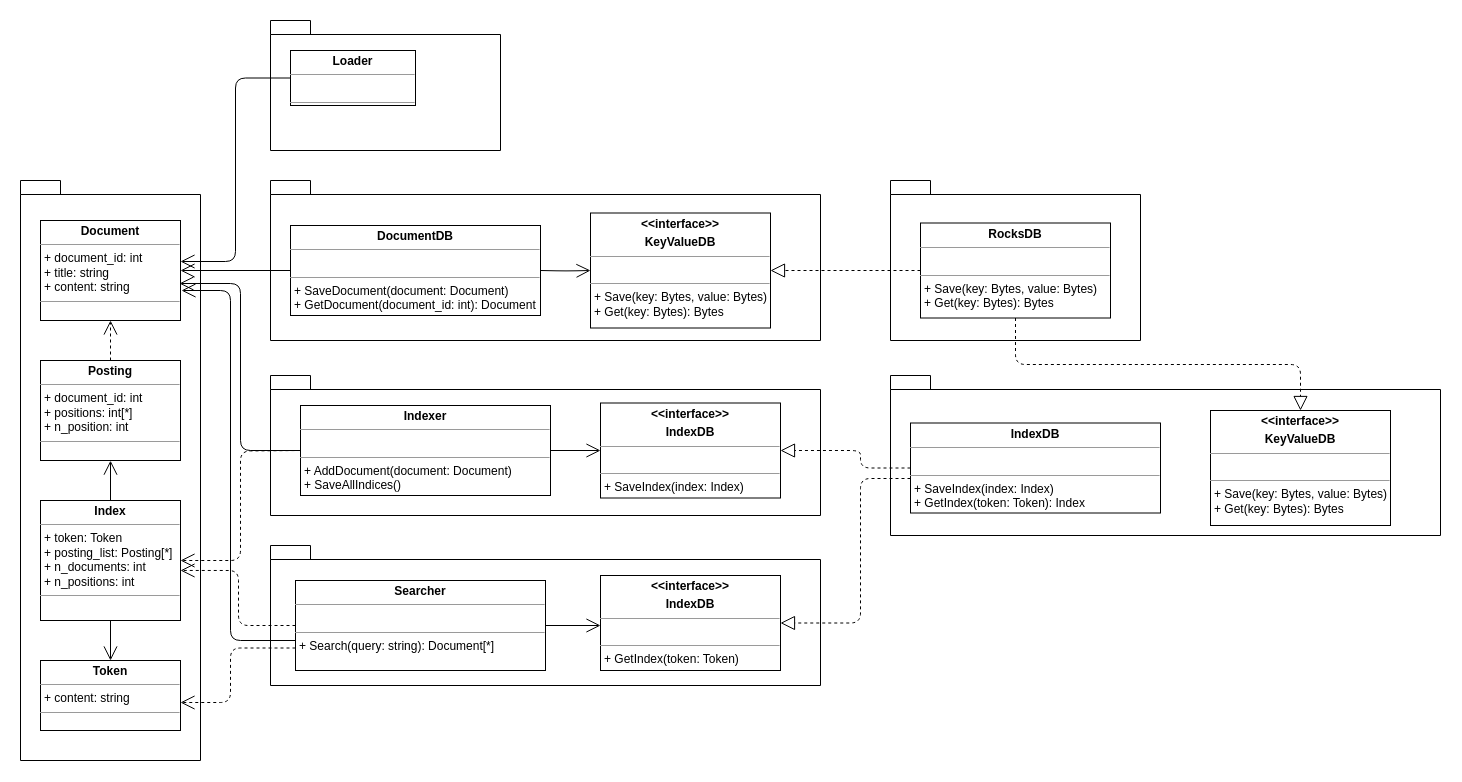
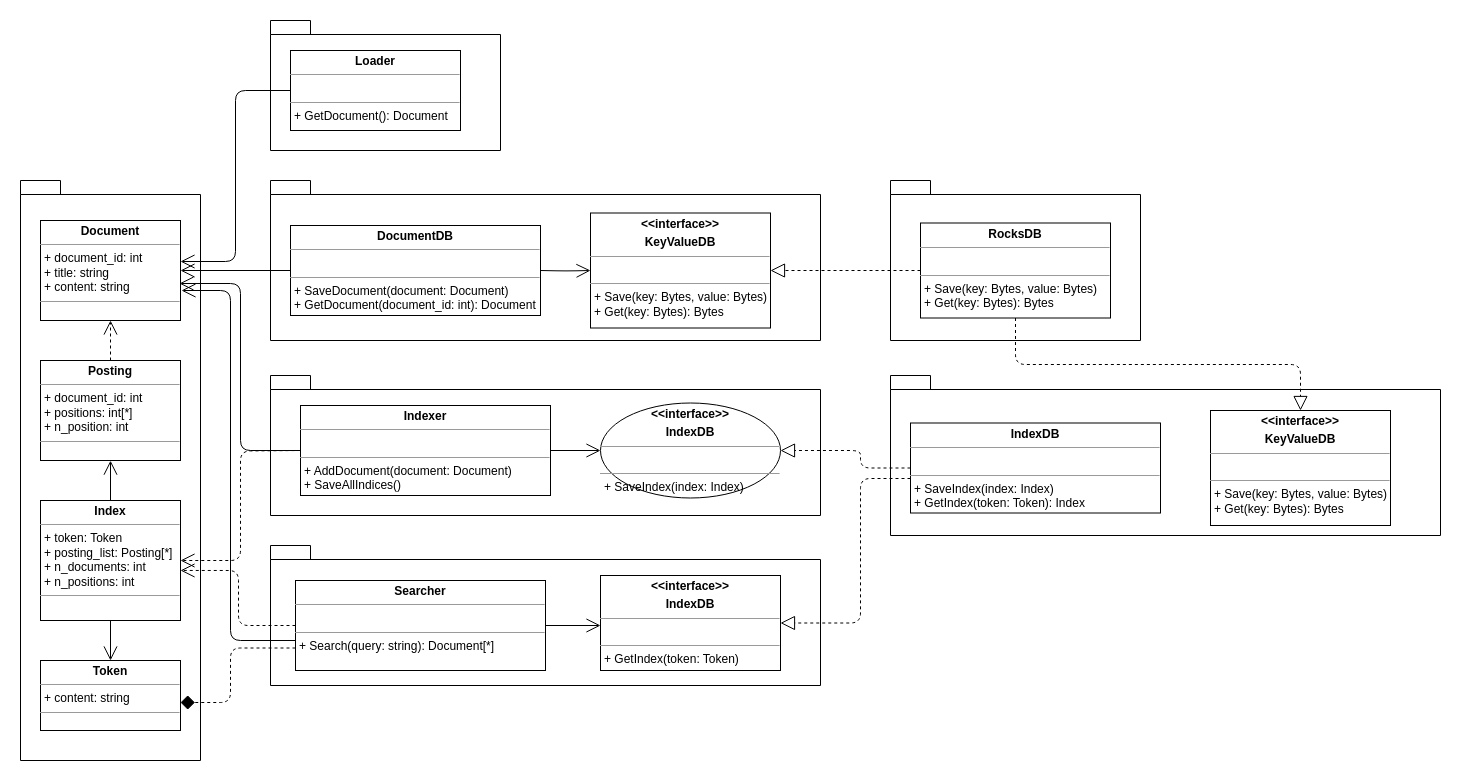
  <mxCell id="0" />
  <mxCell id="1" parent="0" />
  <mxCell id="2" value="" style="shape=folder;fontStyle=1;spacingTop=10;tabWidth=40;tabHeight=14;tabPosition=left;html=1;" vertex="1" parent="1"><mxGeometry x="890" width="250" height="160" as="geometry" y="180" /></mxCell>
  <mxCell id="3" value="" style="shape=folder;fontStyle=1;spacingTop=10;tabWidth=40;tabHeight=14;tabPosition=left;html=1;" vertex="1" parent="1"><mxGeometry x="270" y="375" width="550" height="140" as="geometry" /></mxCell>
  <mxCell id="4" value="" style="shape=folder;fontStyle=1;spacingTop=10;tabWidth=40;tabHeight=14;tabPosition=left;html=1;" vertex="1" parent="1"><mxGeometry x="270" y="545" width="550" height="140" as="geometry" /></mxCell>
  <mxCell id="5" value="" style="shape=folder;fontStyle=1;spacingTop=10;tabWidth=40;tabHeight=14;tabPosition=left;html=1;" vertex="1" parent="1"><mxGeometry x="890" y="375" width="550" height="160" as="geometry" /></mxCell>
  <mxCell id="6" value="" style="shape=folder;fontStyle=1;spacingTop=10;tabWidth=40;tabHeight=14;tabPosition=left;html=1;" vertex="1" parent="1"><mxGeometry x="270" width="550" height="160" as="geometry" y="180" /></mxCell>
  <mxCell id="7" value="" style="shape=folder;fontStyle=1;spacingTop=10;tabWidth=40;tabHeight=14;tabPosition=left;html=1;" vertex="1" parent="1"><mxGeometry x="270" y="20" width="230" height="130" as="geometry" /></mxCell>
  <mxCell id="8" value="" style="shape=folder;fontStyle=1;spacingTop=10;tabWidth=40;tabHeight=14;tabPosition=left;html=1;" vertex="1" parent="1"><mxGeometry x="20" width="180" height="580" as="geometry" y="180" /></mxCell>
  <mxCell id="9" value="&lt;p style=&quot;margin: 0px ; margin-top: 4px ; text-align: center&quot;&gt;&lt;b&gt;Document&lt;/b&gt;&lt;/p&gt;&lt;hr size=&quot;1&quot;&gt;&lt;p style=&quot;margin: 0px ; margin-left: 4px&quot;&gt;+ document_id: int&lt;/p&gt;&lt;p style=&quot;margin: 0px ; margin-left: 4px&quot;&gt;+ title: string&lt;/p&gt;&lt;p style=&quot;margin: 0px ; margin-left: 4px&quot;&gt;+ content: string&lt;/p&gt;&lt;hr size=&quot;1&quot;&gt;&lt;p style=&quot;margin: 0px ; margin-left: 4px&quot;&gt;&lt;br&gt;&lt;/p&gt;" style="verticalAlign=top;align=left;overflow=fill;fontSize=12;fontFamily=Helvetica;html=1;" vertex="1" parent="1"><mxGeometry x="40" y="220" width="140" height="100" as="geometry" /></mxCell>
  <mxCell id="10" value="&lt;p style=&quot;margin: 0px ; margin-top: 4px ; text-align: center&quot;&gt;&lt;b&gt;Posting&lt;/b&gt;&lt;/p&gt;&lt;hr size=&quot;1&quot;&gt;&lt;p style=&quot;margin: 0px ; margin-left: 4px&quot;&gt;+ document_id: int&lt;/p&gt;&lt;p style=&quot;margin: 0px ; margin-left: 4px&quot;&gt;+ positions: int[*]&lt;/p&gt;&lt;p style=&quot;margin: 0px ; margin-left: 4px&quot;&gt;+ n_position: int&lt;/p&gt;&lt;hr size=&quot;1&quot;&gt;&lt;p style=&quot;margin: 0px ; margin-left: 4px&quot;&gt;&lt;br&gt;&lt;/p&gt;" style="verticalAlign=top;align=left;overflow=fill;fontSize=12;fontFamily=Helvetica;html=1;" vertex="1" parent="1"><mxGeometry x="40" y="360" width="140" height="100" as="geometry" /></mxCell>
  <mxCell id="11" value="&lt;p style=&quot;margin: 0px ; margin-top: 4px ; text-align: center&quot;&gt;&lt;b&gt;Index&lt;/b&gt;&lt;/p&gt;&lt;hr size=&quot;1&quot;&gt;&lt;p style=&quot;margin: 0px ; margin-left: 4px&quot;&gt;+ token: Token&lt;/p&gt;&lt;p style=&quot;margin: 0px ; margin-left: 4px&quot;&gt;+ posting_list: Posting[*]&lt;/p&gt;&lt;p style=&quot;margin: 0px ; margin-left: 4px&quot;&gt;+ n_documents: int&lt;/p&gt;&lt;p style=&quot;margin: 0px ; margin-left: 4px&quot;&gt;+ n_positions: int&lt;/p&gt;&lt;hr size=&quot;1&quot;&gt;&lt;p style=&quot;margin: 0px ; margin-left: 4px&quot;&gt;&lt;br&gt;&lt;/p&gt;" style="verticalAlign=top;align=left;overflow=fill;fontSize=12;fontFamily=Helvetica;html=1;" vertex="1" parent="1"><mxGeometry x="40" y="500" width="140" height="120" as="geometry" /></mxCell>
- <mxCell id="12" value="&lt;p style=&quot;margin: 0px ; margin-top: 4px ; text-align: center&quot;&gt;&lt;b&gt;Loader&lt;/b&gt;&lt;/p&gt;&lt;hr size=&quot;1&quot;&gt;&lt;p style=&quot;margin: 0px ; margin-left: 4px&quot;&gt;&lt;br&gt;&lt;/p&gt;&lt;hr size=&quot;1&quot;&gt;&lt;p style=&quot;margin: 0px ; margin-left: 4px&quot;&gt;+ GetDocument(): Document&lt;/p&gt;" style="verticalAlign=top;align=left;overflow=fill;fontSize=12;fontFamily=Helvetica;html=1;" vertex="1" parent="1"><mxGeometry x="290" y="50" width="125" height="55" as="geometry" /></mxCell>
+ <mxCell id="12" value="&lt;p style=&quot;margin: 0px ; margin-top: 4px ; text-align: center&quot;&gt;&lt;b&gt;Loader&lt;/b&gt;&lt;/p&gt;&lt;hr size=&quot;1&quot;&gt;&lt;p style=&quot;margin: 0px ; margin-left: 4px&quot;&gt;&lt;br&gt;&lt;/p&gt;&lt;hr size=&quot;1&quot;&gt;&lt;p style=&quot;margin: 0px ; margin-left: 4px&quot;&gt;+ GetDocument(): Document&lt;/p&gt;" style="verticalAlign=top;align=left;overflow=fill;fontSize=12;fontFamily=Helvetica;html=1;" vertex="1" parent="1"><mxGeometry x="290" y="50" width="170" height="80" as="geometry" /></mxCell>
  <mxCell id="13" value="&lt;p style=&quot;margin: 0px ; margin-top: 4px ; text-align: center&quot;&gt;&lt;b&gt;DocumentDB&lt;/b&gt;&lt;/p&gt;&lt;hr size=&quot;1&quot;&gt;&lt;p style=&quot;margin: 0px ; margin-left: 4px&quot;&gt;&lt;br&gt;&lt;/p&gt;&lt;hr size=&quot;1&quot;&gt;&lt;p style=&quot;margin: 0px ; margin-left: 4px&quot;&gt;+ SaveDocument(document: Document)&lt;/p&gt;&lt;p style=&quot;margin: 0px ; margin-left: 4px&quot;&gt;+ GetDocument(document_id: int): Document&amp;nbsp;&lt;/p&gt;" style="verticalAlign=top;align=left;overflow=fill;fontSize=12;fontFamily=Helvetica;html=1;" vertex="1" parent="1"><mxGeometry x="290" y="225" width="250" height="90" as="geometry" /></mxCell>
  <mxCell id="14" value="&lt;p style=&quot;margin: 0px ; margin-top: 4px ; text-align: center&quot;&gt;&lt;b&gt;IndexDB&lt;/b&gt;&lt;/p&gt;&lt;hr size=&quot;1&quot;&gt;&lt;p style=&quot;margin: 0px ; margin-left: 4px&quot;&gt;&lt;br&gt;&lt;/p&gt;&lt;hr size=&quot;1&quot;&gt;&lt;p style=&quot;margin: 0px ; margin-left: 4px&quot;&gt;+ SaveIndex(index: Index)&lt;/p&gt;&lt;p style=&quot;margin: 0px ; margin-left: 4px&quot;&gt;+ GetIndex(token: Token): Index&amp;nbsp;&lt;/p&gt;" style="verticalAlign=top;align=left;overflow=fill;fontSize=12;fontFamily=Helvetica;html=1;" vertex="1" parent="1"><mxGeometry x="910" y="422.5" width="250" height="90" as="geometry" /></mxCell>
  <mxCell id="15" value="&lt;p style=&quot;margin: 0px ; margin-top: 4px ; text-align: center&quot;&gt;&lt;b&gt;Token&lt;/b&gt;&lt;/p&gt;&lt;hr size=&quot;1&quot;&gt;&lt;p style=&quot;margin: 0px ; margin-left: 4px&quot;&gt;+ content: string&lt;/p&gt;&lt;hr size=&quot;1&quot;&gt;&lt;p style=&quot;margin: 0px ; margin-left: 4px&quot;&gt;&lt;br&gt;&lt;/p&gt;" style="verticalAlign=top;align=left;overflow=fill;fontSize=12;fontFamily=Helvetica;html=1;" vertex="1" parent="1"><mxGeometry x="40" y="660" width="140" height="70" as="geometry" /></mxCell>
  <mxCell id="16" value="&lt;p style=&quot;margin: 0px ; margin-top: 4px ; text-align: center&quot;&gt;&lt;b&gt;Indexer&lt;/b&gt;&lt;/p&gt;&lt;hr size=&quot;1&quot;&gt;&lt;p style=&quot;margin: 0px ; margin-left: 4px&quot;&gt;&lt;br&gt;&lt;/p&gt;&lt;hr size=&quot;1&quot;&gt;&lt;p style=&quot;margin: 0px ; margin-left: 4px&quot;&gt;+ AddDocument(document: Document)&lt;/p&gt;&lt;p style=&quot;margin: 0px ; margin-left: 4px&quot;&gt;+ SaveAllIndices()&lt;/p&gt;" style="verticalAlign=top;align=left;overflow=fill;fontSize=12;fontFamily=Helvetica;html=1;" vertex="1" parent="1"><mxGeometry x="300" y="405" width="250" height="90" as="geometry" /></mxCell>
- <mxCell id="17" value="&lt;p style=&quot;margin: 0px ; margin-top: 4px ; text-align: center&quot;&gt;&lt;b&gt;&amp;lt;&amp;lt;interface&amp;gt;&amp;gt;&lt;/b&gt;&lt;/p&gt;&lt;p style=&quot;margin: 0px ; margin-top: 4px ; text-align: center&quot;&gt;&lt;b&gt;IndexDB&lt;/b&gt;&lt;/p&gt;&lt;hr size=&quot;1&quot;&gt;&lt;p style=&quot;margin: 0px ; margin-left: 4px&quot;&gt;&lt;br&gt;&lt;/p&gt;&lt;hr size=&quot;1&quot;&gt;&lt;p style=&quot;margin: 0px ; margin-left: 4px&quot;&gt;+ SaveIndex(index: Index)&lt;span&gt;&amp;nbsp;&lt;/span&gt;&lt;/p&gt;" style="verticalAlign=top;align=left;overflow=fill;fontSize=12;fontFamily=Helvetica;html=1;" vertex="1" parent="1"><mxGeometry x="600" y="402.5" width="180" height="95" as="geometry" /></mxCell>
+ <mxCell id="17" value="&lt;p style=&quot;margin: 0px ; margin-top: 4px ; text-align: center&quot;&gt;&lt;b&gt;&amp;lt;&amp;lt;interface&amp;gt;&amp;gt;&lt;/b&gt;&lt;/p&gt;&lt;p style=&quot;margin: 0px ; margin-top: 4px ; text-align: center&quot;&gt;&lt;b&gt;IndexDB&lt;/b&gt;&lt;/p&gt;&lt;hr size=&quot;1&quot;&gt;&lt;p style=&quot;margin: 0px ; margin-left: 4px&quot;&gt;&lt;br&gt;&lt;/p&gt;&lt;hr size=&quot;1&quot;&gt;&lt;p style=&quot;margin: 0px ; margin-left: 4px&quot;&gt;+ SaveIndex(index: Index)&lt;span&gt;&amp;nbsp;&lt;/span&gt;&lt;/p&gt;" style="ellipse;verticalAlign=top;align=left;overflow=fill;fontSize=12;fontFamily=Helvetica;html=1;" vertex="1" parent="1"><mxGeometry x="600" y="402.5" width="180" height="95" as="geometry" /></mxCell>
  <mxCell id="18" value="&lt;p style=&quot;margin: 0px ; margin-top: 4px ; text-align: center&quot;&gt;&lt;b&gt;&amp;lt;&amp;lt;interface&amp;gt;&amp;gt;&lt;/b&gt;&lt;/p&gt;&lt;p style=&quot;margin: 0px ; margin-top: 4px ; text-align: center&quot;&gt;&lt;b&gt;KeyValueDB&lt;/b&gt;&lt;/p&gt;&lt;hr size=&quot;1&quot;&gt;&lt;p style=&quot;margin: 0px ; margin-left: 4px&quot;&gt;&lt;br&gt;&lt;/p&gt;&lt;hr size=&quot;1&quot;&gt;&lt;p style=&quot;margin: 0px ; margin-left: 4px&quot;&gt;+ Save(key: Bytes, value: Bytes)&lt;/p&gt;&lt;p style=&quot;margin: 0px ; margin-left: 4px&quot;&gt;+ Get(key: Bytes): Bytes&amp;nbsp;&lt;/p&gt;" style="verticalAlign=top;align=left;overflow=fill;fontSize=12;fontFamily=Helvetica;html=1;" vertex="1" parent="1"><mxGeometry x="1210" y="410" width="180" height="115" as="geometry" /></mxCell>
  <mxCell id="19" value="&lt;p style=&quot;margin: 0px ; margin-top: 4px ; text-align: center&quot;&gt;&lt;b&gt;&amp;lt;&amp;lt;interface&amp;gt;&amp;gt;&lt;/b&gt;&lt;/p&gt;&lt;p style=&quot;margin: 0px ; margin-top: 4px ; text-align: center&quot;&gt;&lt;b&gt;KeyValueDB&lt;/b&gt;&lt;/p&gt;&lt;hr size=&quot;1&quot;&gt;&lt;p style=&quot;margin: 0px ; margin-left: 4px&quot;&gt;&lt;br&gt;&lt;/p&gt;&lt;hr size=&quot;1&quot;&gt;&lt;p style=&quot;margin: 0px ; margin-left: 4px&quot;&gt;+ Save(key: Bytes, value: Bytes)&lt;/p&gt;&lt;p style=&quot;margin: 0px ; margin-left: 4px&quot;&gt;+ Get(key: Bytes): Bytes&amp;nbsp;&lt;/p&gt;" style="verticalAlign=top;align=left;overflow=fill;fontSize=12;fontFamily=Helvetica;html=1;" vertex="1" parent="1"><mxGeometry x="590" y="212.5" width="180" height="115" as="geometry" /></mxCell>
  <mxCell id="20" value="&lt;p style=&quot;margin: 0px ; margin-top: 4px ; text-align: center&quot;&gt;&lt;b&gt;Searcher&lt;/b&gt;&lt;/p&gt;&lt;hr size=&quot;1&quot;&gt;&lt;p style=&quot;margin: 0px ; margin-left: 4px&quot;&gt;&lt;br&gt;&lt;/p&gt;&lt;hr size=&quot;1&quot;&gt;&lt;p style=&quot;margin: 0px ; margin-left: 4px&quot;&gt;+ Search(query: string): Document[*]&lt;/p&gt;" style="verticalAlign=top;align=left;overflow=fill;fontSize=12;fontFamily=Helvetica;html=1;" vertex="1" parent="1"><mxGeometry x="295" y="580" width="250" height="90" as="geometry" /></mxCell>
  <mxCell id="21" value="&lt;p style=&quot;margin: 0px ; margin-top: 4px ; text-align: center&quot;&gt;&lt;b&gt;&amp;lt;&amp;lt;interface&amp;gt;&amp;gt;&lt;/b&gt;&lt;/p&gt;&lt;p style=&quot;margin: 0px ; margin-top: 4px ; text-align: center&quot;&gt;&lt;b&gt;IndexDB&lt;/b&gt;&lt;/p&gt;&lt;hr size=&quot;1&quot;&gt;&lt;p style=&quot;margin: 0px ; margin-left: 4px&quot;&gt;&lt;br&gt;&lt;/p&gt;&lt;hr size=&quot;1&quot;&gt;&lt;p style=&quot;margin: 0px ; margin-left: 4px&quot;&gt;+ GetIndex(token: Token)&lt;span&gt;&amp;nbsp;&lt;/span&gt;&lt;/p&gt;" style="verticalAlign=top;align=left;overflow=fill;fontSize=12;fontFamily=Helvetica;html=1;" vertex="1" parent="1"><mxGeometry x="600" y="575" width="180" height="95" as="geometry" /></mxCell>
  <mxCell id="22" value="&lt;p style=&quot;margin: 0px ; margin-top: 4px ; text-align: center&quot;&gt;&lt;b&gt;RocksDB&lt;/b&gt;&lt;/p&gt;&lt;hr size=&quot;1&quot;&gt;&lt;p style=&quot;margin: 0px ; margin-left: 4px&quot;&gt;&lt;br&gt;&lt;/p&gt;&lt;hr size=&quot;1&quot;&gt;&lt;p style=&quot;margin: 0px 0px 0px 4px&quot;&gt;+ Save(key: Bytes, value: Bytes)&lt;/p&gt;&lt;p style=&quot;margin: 0px ; margin-left: 4px&quot;&gt;&lt;span&gt;+ Get(key: Bytes): Bytes&amp;nbsp;&lt;/span&gt;&lt;span&gt;&amp;nbsp;&lt;/span&gt;&lt;br&gt;&lt;/p&gt;" style="verticalAlign=top;align=left;overflow=fill;fontSize=12;fontFamily=Helvetica;html=1;" vertex="1" parent="1"><mxGeometry x="920" y="222.5" width="190" height="95" as="geometry" /></mxCell>
  <mxCell id="23" value="" style="endArrow=block;dashed=1;endFill=0;endSize=12;html=1;exitX=0;exitY=0.5;exitDx=0;exitDy=0;entryX=1;entryY=0.5;entryDx=0;entryDy=0;edgeStyle=orthogonalEdgeStyle;" edge="1" parent="1" source="22" target="19"><mxGeometry width="160" relative="1" as="geometry"><mxPoint x="730" y="280" as="sourcePoint" /><mxPoint x="890" y="280" as="targetPoint" /></mxGeometry></mxCell>
  <mxCell id="24" value="" style="endArrow=block;dashed=1;endFill=0;endSize=12;html=1;edgeStyle=orthogonalEdgeStyle;entryX=0.5;entryY=0;entryDx=0;entryDy=0;exitX=0.5;exitY=1;exitDx=0;exitDy=0;" edge="1" parent="1" source="22" target="18"><mxGeometry width="160" relative="1" as="geometry"><mxPoint x="930" y="280" as="sourcePoint" /><mxPoint x="780" y="280" as="targetPoint" /><Array as="points"><mxPoint x="1015" y="364" /><mxPoint x="1300" y="364" /></Array></mxGeometry></mxCell>
  <mxCell id="25" value="" style="endArrow=open;endFill=1;endSize=12;html=1;exitX=0;exitY=0.5;exitDx=0;exitDy=0;entryX=1;entryY=0.41;entryDx=0;entryDy=0;entryPerimeter=0;edgeStyle=orthogonalEdgeStyle;" edge="1" parent="1" source="12" target="9"><mxGeometry width="160" relative="1" as="geometry"><mxPoint x="100" y="84.5" as="sourcePoint" /><mxPoint x="260" y="84.5" as="targetPoint" /></mxGeometry></mxCell>
  <mxCell id="26" value="" style="endArrow=open;endFill=1;endSize=12;html=1;exitX=0;exitY=0.5;exitDx=0;exitDy=0;edgeStyle=orthogonalEdgeStyle;entryX=1;entryY=0.5;entryDx=0;entryDy=0;" edge="1" parent="1" source="13" target="9"><mxGeometry width="160" relative="1" as="geometry"><mxPoint x="711" y="10" as="sourcePoint" /><mxPoint x="180" y="280" as="targetPoint" /></mxGeometry></mxCell>
  <mxCell id="27" value="" style="endArrow=open;endFill=1;endSize=12;html=1;edgeStyle=orthogonalEdgeStyle;entryX=0;entryY=0.5;entryDx=0;entryDy=0;" edge="1" parent="1" target="19"><mxGeometry width="160" relative="1" as="geometry"><mxPoint x="540" y="270" as="sourcePoint" /><mxPoint x="190" y="280" as="targetPoint" /></mxGeometry></mxCell>
  <mxCell id="28" value="" style="endArrow=open;endFill=1;endSize=12;html=1;edgeStyle=orthogonalEdgeStyle;entryX=0.5;entryY=0.483;entryDx=0;entryDy=0;entryPerimeter=0;" edge="1" parent="1" source="11" target="8"><mxGeometry width="160" relative="1" as="geometry"><mxPoint x="120" y="370" as="sourcePoint" /><mxPoint x="120" y="330" as="targetPoint" /><Array as="points"><mxPoint x="110" y="500" /><mxPoint x="110" y="500" /></Array></mxGeometry></mxCell>
  <mxCell id="29" value="" style="endArrow=open;endFill=1;endSize=12;html=1;edgeStyle=orthogonalEdgeStyle;entryX=0.5;entryY=0;entryDx=0;entryDy=0;" edge="1" parent="1" source="11" target="15"><mxGeometry width="160" relative="1" as="geometry"><mxPoint x="120" y="510" as="sourcePoint" /><mxPoint x="120" y="470" as="targetPoint" /><Array as="points" /></mxGeometry></mxCell>
  <mxCell id="30" value="" style="endArrow=open;endSize=12;dashed=1;html=1;exitX=0.5;exitY=0;exitDx=0;exitDy=0;entryX=0.5;entryY=1;entryDx=0;entryDy=0;" edge="1" parent="1" source="10" target="9"><mxGeometry x="-0.5" width="160" relative="1" as="geometry"><mxPoint x="100" y="480" as="sourcePoint" /><mxPoint x="260" y="480" as="targetPoint" /><mxPoint as="offset" /></mxGeometry></mxCell>
  <mxCell id="31" value="" style="endArrow=open;endFill=1;endSize=12;html=1;exitX=0;exitY=0.5;exitDx=0;exitDy=0;edgeStyle=orthogonalEdgeStyle;entryX=0.993;entryY=0.63;entryDx=0;entryDy=0;entryPerimeter=0;" edge="1" parent="1" source="16" target="9"><mxGeometry width="160" relative="1" as="geometry"><mxPoint x="280" y="452" as="sourcePoint" /><mxPoint x="170" y="452" as="targetPoint" /></mxGeometry></mxCell>
  <mxCell id="32" value="" style="endArrow=open;endSize=12;dashed=1;html=1;entryX=1;entryY=0.5;entryDx=0;entryDy=0;edgeStyle=orthogonalEdgeStyle;" edge="1" parent="1" target="11"><mxGeometry x="-0.5" width="160" relative="1" as="geometry"><mxPoint x="300" y="450" as="sourcePoint" /><mxPoint x="120" y="330" as="targetPoint" /><mxPoint as="offset" /></mxGeometry></mxCell>
  <mxCell id="33" value="" style="endArrow=open;endSize=12;dashed=1;html=1;entryX=1;entryY=0.583;entryDx=0;entryDy=0;exitX=0;exitY=0.5;exitDx=0;exitDy=0;edgeStyle=orthogonalEdgeStyle;entryPerimeter=0;" edge="1" parent="1" source="20" target="11"><mxGeometry width="160" relative="1" as="geometry"><mxPoint x="30" y="780" as="sourcePoint" /><mxPoint x="190" y="780" as="targetPoint" /><Array as="points"><mxPoint x="238" y="625" /><mxPoint x="238" y="570" /></Array></mxGeometry></mxCell>
  <mxCell id="34" value="" style="endArrow=open;endFill=1;endSize=12;html=1;edgeStyle=orthogonalEdgeStyle;" edge="1" parent="1"><mxGeometry width="160" relative="1" as="geometry"><mxPoint x="295" y="640" as="sourcePoint" /><mxPoint x="181" y="290" as="targetPoint" /><Array as="points"><mxPoint x="230" y="640" /><mxPoint x="230" y="290" /></Array></mxGeometry></mxCell>
- <mxCell id="35" value="" style="endArrow=open;endSize=12;dashed=1;html=1;entryX=1;entryY=0.6;entryDx=0;entryDy=0;exitX=0;exitY=0.75;exitDx=0;exitDy=0;edgeStyle=orthogonalEdgeStyle;entryPerimeter=0;" edge="1" parent="1" source="20" target="15"><mxGeometry width="160" relative="1" as="geometry"><mxPoint x="305" y="635" as="sourcePoint" /><mxPoint x="190" y="580" as="targetPoint" /><Array as="points"><mxPoint x="230" y="648" /><mxPoint x="230" y="702" /></Array></mxGeometry></mxCell>
+ <mxCell id="35" value="" style="endArrow=diamond;endSize=12;dashed=1;html=1;entryX=1;entryY=0.6;entryDx=0;entryDy=0;exitX=0;exitY=0.75;exitDx=0;exitDy=0;edgeStyle=orthogonalEdgeStyle;entryPerimeter=0;" edge="1" parent="1" source="20" target="15"><mxGeometry width="160" relative="1" as="geometry"><mxPoint x="305" y="635" as="sourcePoint" /><mxPoint x="190" y="580" as="targetPoint" /><Array as="points"><mxPoint x="230" y="648" /><mxPoint x="230" y="702" /></Array></mxGeometry></mxCell>
  <mxCell id="36" value="" style="endArrow=open;endFill=1;endSize=12;html=1;edgeStyle=orthogonalEdgeStyle;exitX=1;exitY=0.5;exitDx=0;exitDy=0;" edge="1" parent="1" source="16" target="17"><mxGeometry width="160" relative="1" as="geometry"><mxPoint x="550" y="280" as="sourcePoint" /><mxPoint x="600" y="280" as="targetPoint" /></mxGeometry></mxCell>
  <mxCell id="37" value="" style="endArrow=open;endFill=1;endSize=12;html=1;edgeStyle=orthogonalEdgeStyle;exitX=1;exitY=0.5;exitDx=0;exitDy=0;" edge="1" parent="1" source="20"><mxGeometry width="160" relative="1" as="geometry"><mxPoint x="560" y="460" as="sourcePoint" /><mxPoint x="600" y="625" as="targetPoint" /></mxGeometry></mxCell>
  <mxCell id="38" value="" style="endArrow=block;dashed=1;endFill=0;endSize=12;html=1;edgeStyle=orthogonalEdgeStyle;entryX=1;entryY=0.5;entryDx=0;entryDy=0;exitX=0;exitY=0.5;exitDx=0;exitDy=0;" edge="1" parent="1" source="14" target="17"><mxGeometry width="160" relative="1" as="geometry"><mxPoint x="1025" y="328" as="sourcePoint" /><mxPoint x="1310" y="420" as="targetPoint" /><Array as="points"><mxPoint x="860" y="468" /><mxPoint x="860" y="450" /></Array></mxGeometry></mxCell>
  <mxCell id="39" value="" style="endArrow=block;dashed=1;endFill=0;endSize=12;html=1;edgeStyle=orthogonalEdgeStyle;entryX=1;entryY=0.5;entryDx=0;entryDy=0;" edge="1" parent="1" target="21"><mxGeometry width="160" relative="1" as="geometry"><mxPoint x="910" y="478" as="sourcePoint" /><mxPoint x="790" y="460" as="targetPoint" /><Array as="points"><mxPoint x="860" y="478" /><mxPoint x="860" y="623" /></Array></mxGeometry></mxCell>
